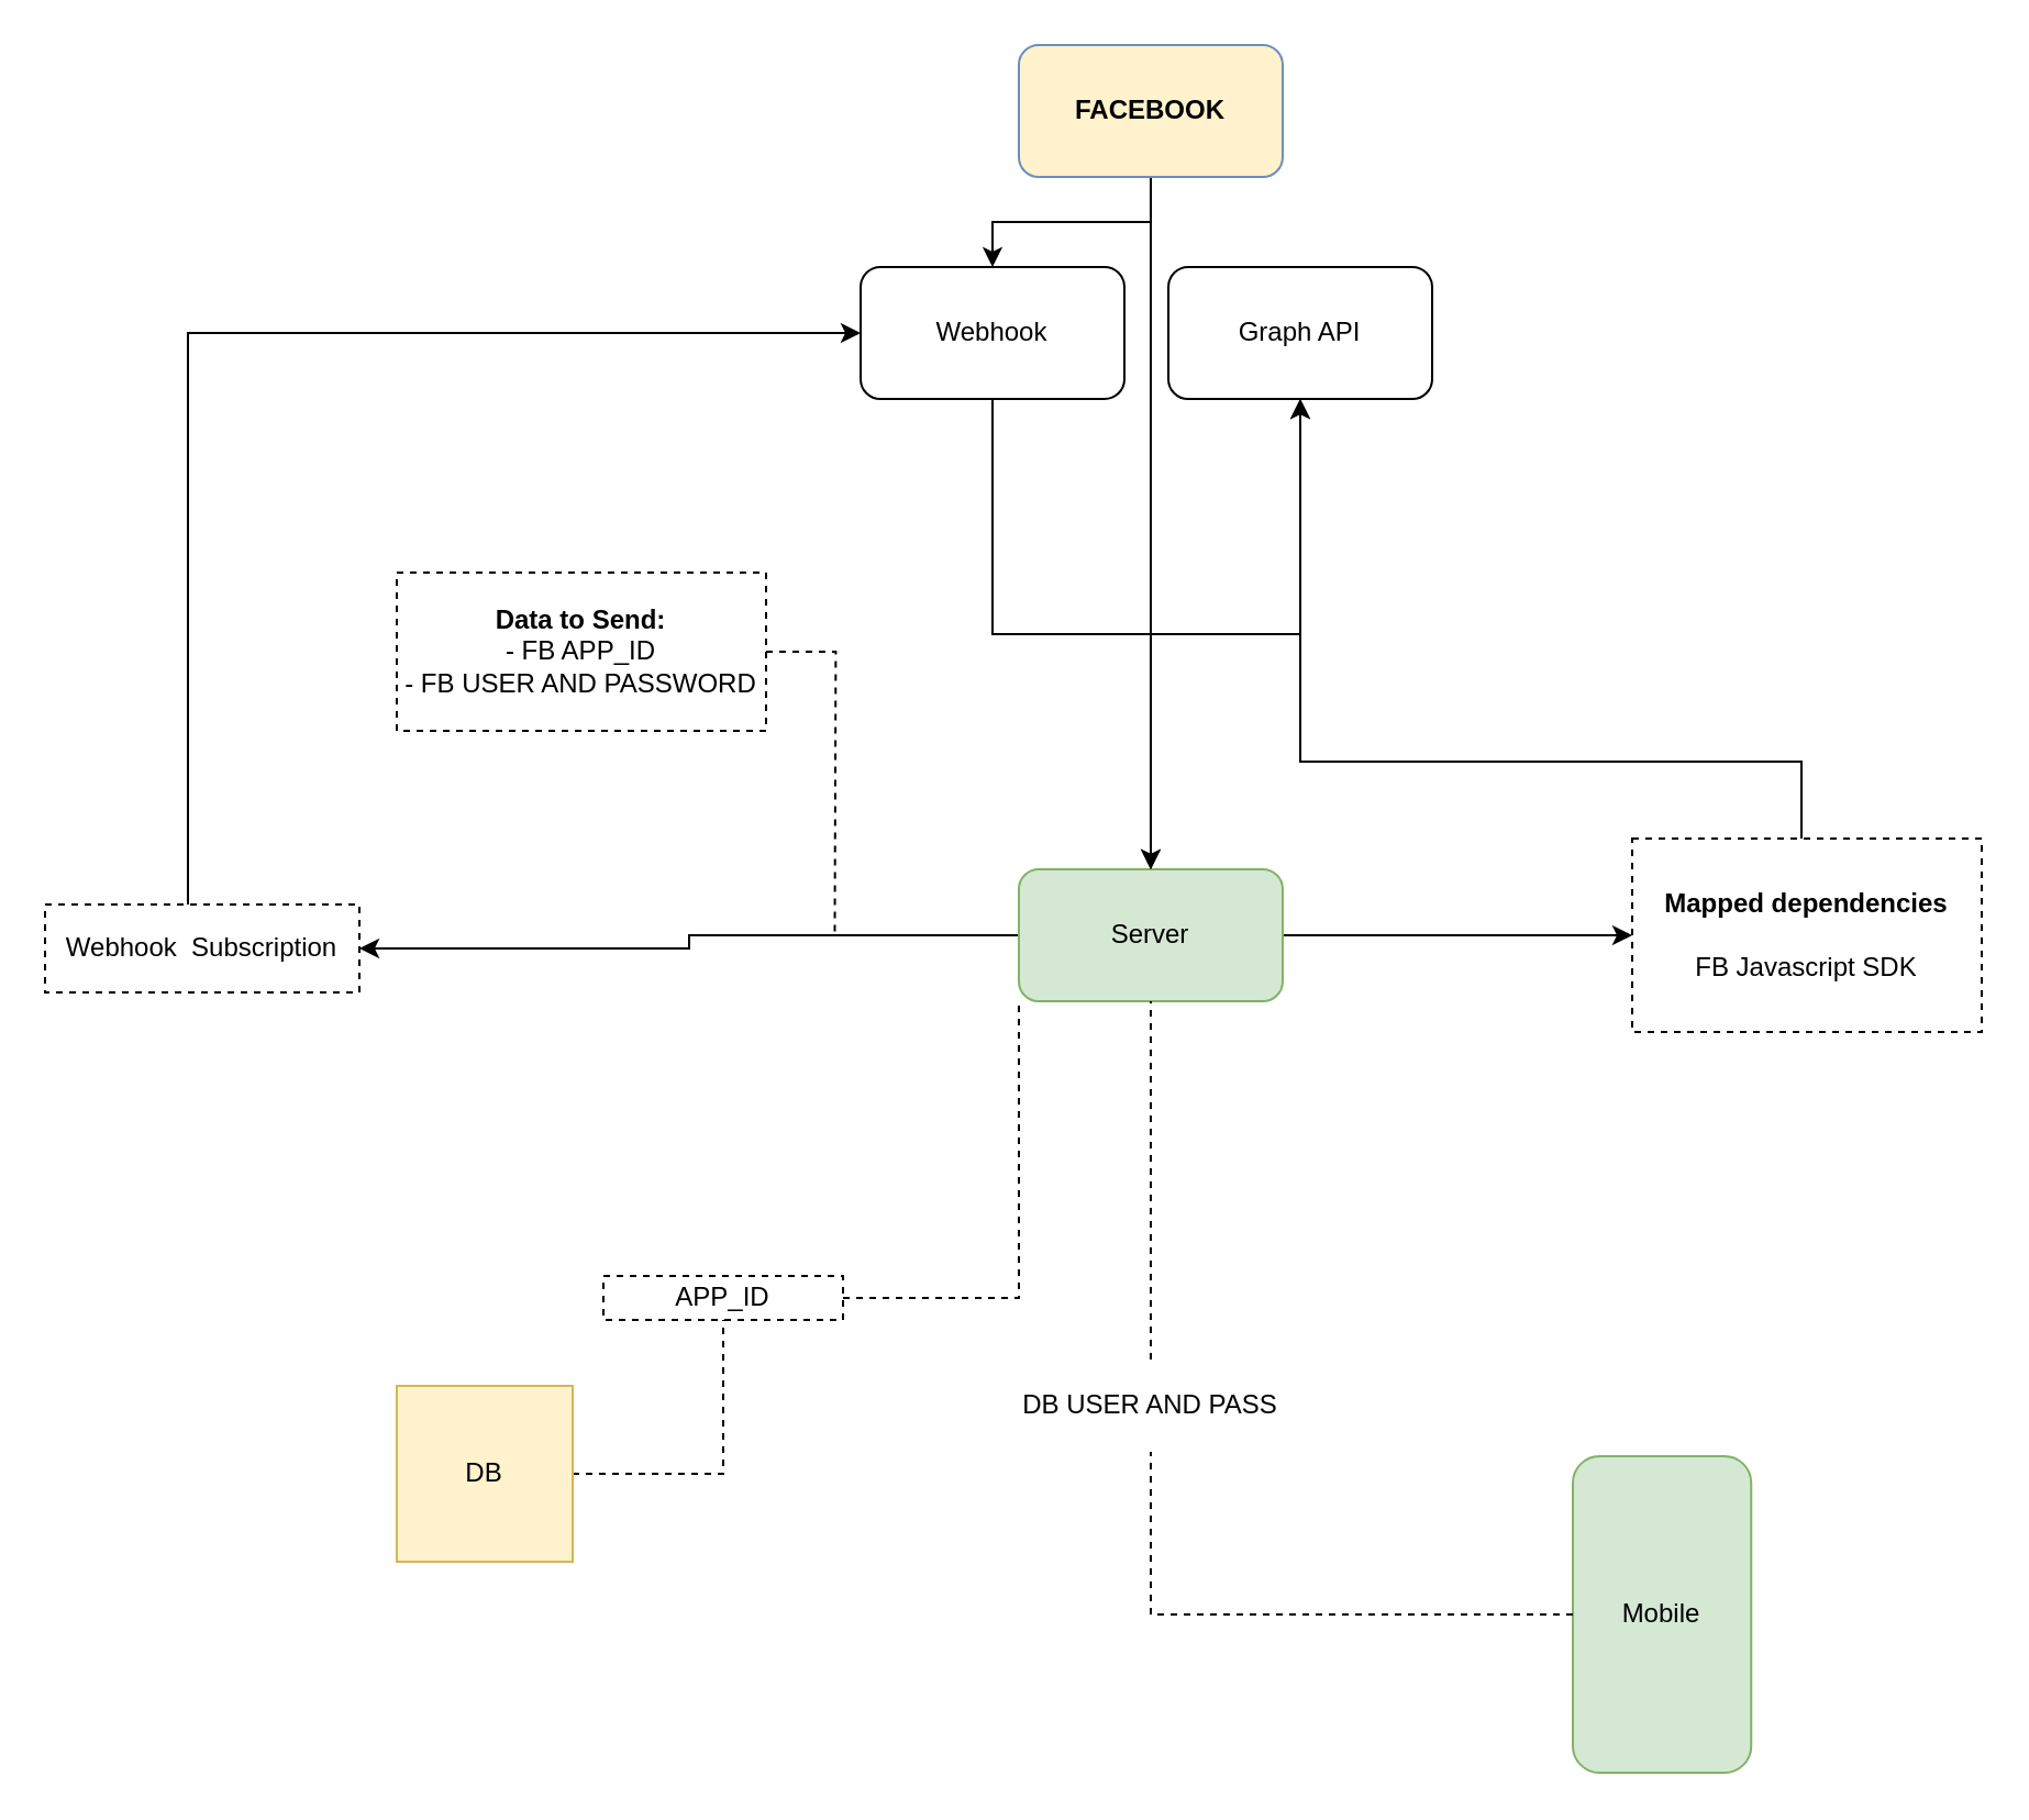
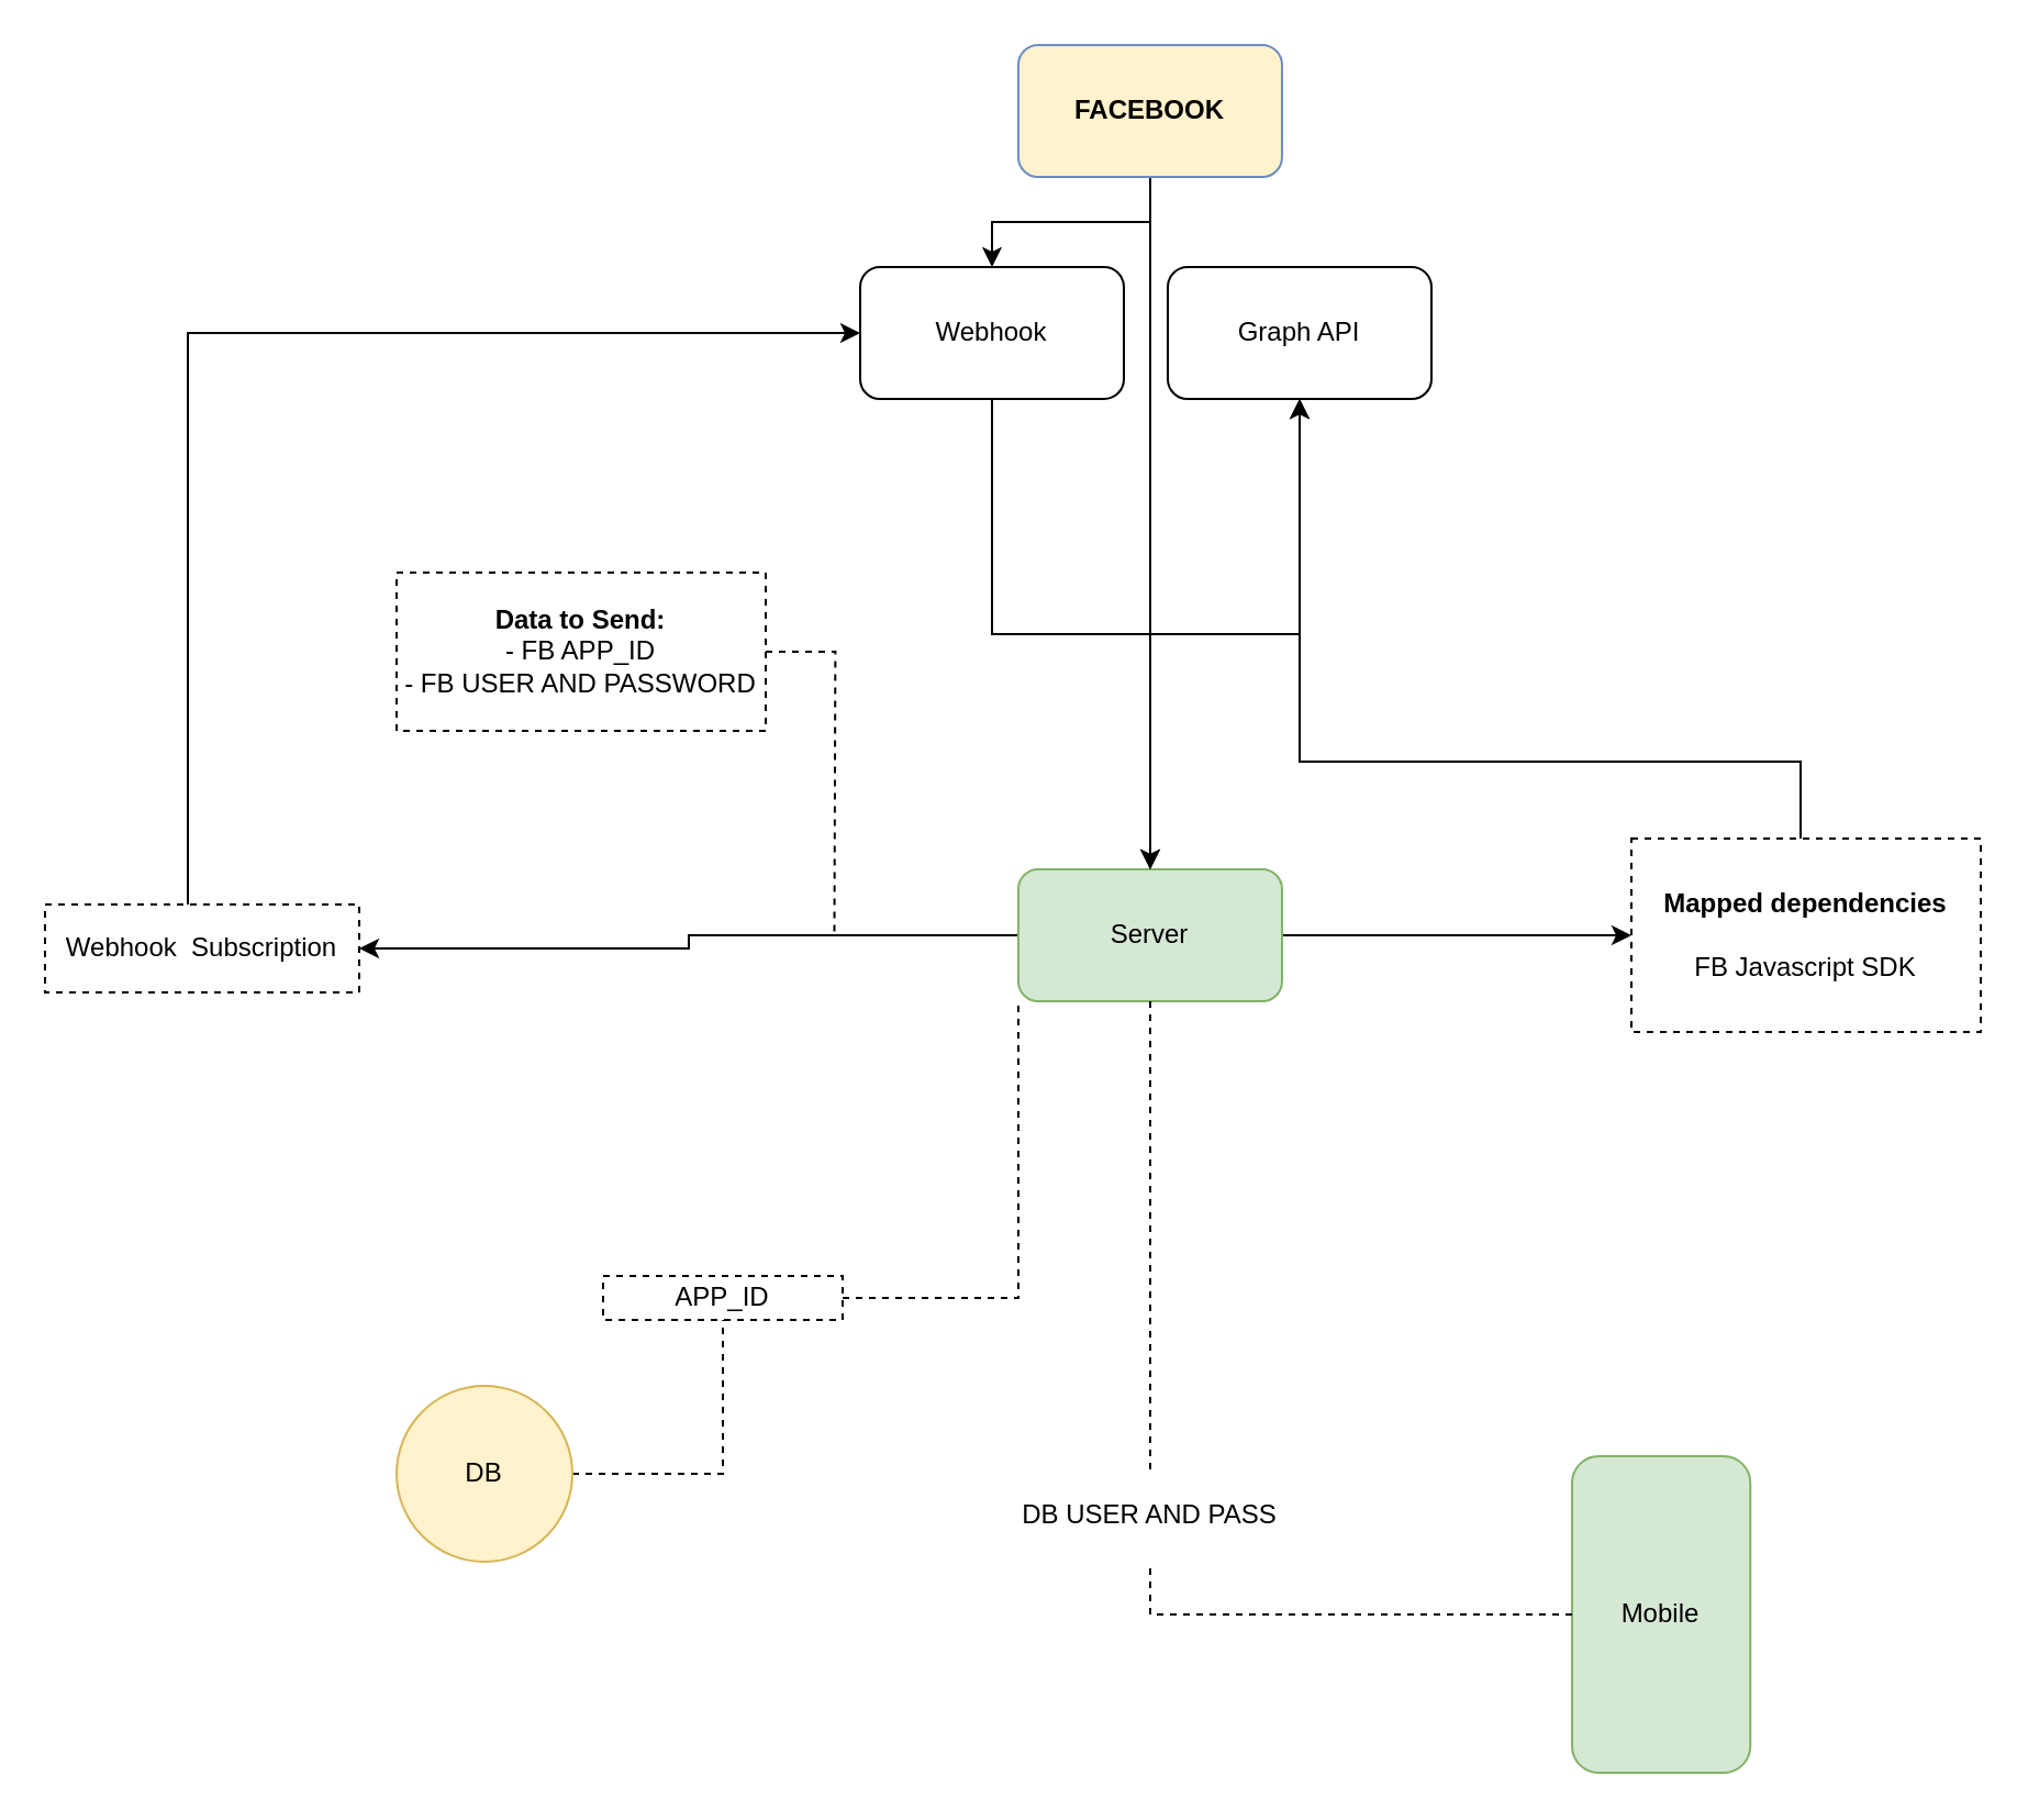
  <mxCell id="0" />
  <mxCell id="1" parent="0" />
  <mxCell id="2" style="edgeStyle=orthogonalEdgeStyle;rounded=0;orthogonalLoop=1;jettySize=auto;html=1;entryX=0.5;entryY=1;entryDx=0;entryDy=0;" edge="1" parent="1" source="5" target="13"><mxGeometry relative="1" as="geometry" /></mxCell>
  <mxCell id="3" style="edgeStyle=orthogonalEdgeStyle;rounded=0;orthogonalLoop=1;jettySize=auto;html=1;entryX=0;entryY=0.5;entryDx=0;entryDy=0;" edge="1" parent="1" source="5" target="17"><mxGeometry relative="1" as="geometry" /></mxCell>
  <mxCell id="4" style="edgeStyle=orthogonalEdgeStyle;rounded=0;orthogonalLoop=1;jettySize=auto;html=1;entryX=1;entryY=0.5;entryDx=0;entryDy=0;" edge="1" parent="1" source="5" target="19"><mxGeometry relative="1" as="geometry" /></mxCell>
  <mxCell id="5" value="Server" style="rounded=1;whiteSpace=wrap;html=1;fillColor=#d5e8d4;strokeColor=#82b366;" vertex="1" parent="1"><mxGeometry x="462.99" y="395" width="120" height="60" as="geometry" /></mxCell>
  <mxCell id="6" style="edgeStyle=orthogonalEdgeStyle;rounded=0;orthogonalLoop=1;jettySize=auto;html=1;entryX=0.5;entryY=1;entryDx=0;entryDy=0;dashed=1;endArrow=none;endFill=0;" edge="1" parent="1" source="24" target="5"><mxGeometry relative="1" as="geometry" /></mxCell>
  <mxCell id="7" value="Mobile" style="rounded=1;whiteSpace=wrap;html=1;fillColor=#d5e8d4;strokeColor=#82b366;" vertex="1" parent="1"><mxGeometry x="715" y="662" width="81.13" height="144" as="geometry" /></mxCell>
  <mxCell id="8" style="edgeStyle=orthogonalEdgeStyle;rounded=0;orthogonalLoop=1;jettySize=auto;html=1;entryX=0.5;entryY=0;entryDx=0;entryDy=0;" edge="1" parent="1" source="10" target="12"><mxGeometry relative="1" as="geometry" /></mxCell>
  <mxCell id="9" style="edgeStyle=orthogonalEdgeStyle;rounded=0;orthogonalLoop=1;jettySize=auto;html=1;" edge="1" parent="1" source="10" target="5"><mxGeometry relative="1" as="geometry" /></mxCell>
  <mxCell id="10" value="FACEBOOK" style="rounded=1;whiteSpace=wrap;html=1;fontStyle=1;fillColor=#fff2cc;strokeColor=#6c8ebf;" vertex="1" parent="1"><mxGeometry x="462.99" y="20" width="120" height="60" as="geometry" /></mxCell>
  <mxCell id="11" style="edgeStyle=orthogonalEdgeStyle;rounded=0;orthogonalLoop=1;jettySize=auto;html=1;" edge="1" parent="1" source="12" target="5"><mxGeometry relative="1" as="geometry" /></mxCell>
  <mxCell id="12" value="Webhook" style="rounded=1;whiteSpace=wrap;html=1;" vertex="1" parent="1"><mxGeometry x="391" y="121" width="120" height="60" as="geometry" /></mxCell>
  <mxCell id="13" value="Graph API" style="rounded=1;whiteSpace=wrap;html=1;" vertex="1" parent="1"><mxGeometry x="531" y="121" width="120" height="60" as="geometry" /></mxCell>
  <mxCell id="14" style="edgeStyle=orthogonalEdgeStyle;rounded=0;orthogonalLoop=1;jettySize=auto;html=1;entryX=0.5;entryY=1;entryDx=0;entryDy=0;dashed=1;endArrow=none;endFill=0;" edge="1" parent="1" source="15" target="23"><mxGeometry relative="1" as="geometry" /></mxCell>
- <mxCell id="15" value="DB" style="whiteSpace=wrap;html=1;aspect=fixed;fillColor=#fff2cc;strokeColor=#d6b656;" vertex="1" parent="1"><mxGeometry x="180" y="630" width="80" height="80" as="geometry" /></mxCell>
+ <mxCell id="15" value="DB" style="ellipse;whiteSpace=wrap;html=1;aspect=fixed;fillColor=#fff2cc;strokeColor=#d6b656;" vertex="1" parent="1"><mxGeometry x="180" y="630" width="80" height="80" as="geometry" /></mxCell>
  <mxCell id="16" style="edgeStyle=orthogonalEdgeStyle;rounded=0;orthogonalLoop=1;jettySize=auto;html=1;entryX=0.5;entryY=1;entryDx=0;entryDy=0;" edge="1" parent="1" source="17" target="13"><mxGeometry relative="1" as="geometry"><Array as="points"><mxPoint x="819" y="346" /><mxPoint x="591" y="346" /></Array></mxGeometry></mxCell>
  <mxCell id="17" value="&lt;b&gt;Mapped dependencies&lt;br&gt;&lt;/b&gt;&lt;br&gt;FB Javascript SDK" style="text;html=1;fillColor=none;align=center;verticalAlign=middle;whiteSpace=wrap;rounded=0;strokeColor=#000000;dashed=1;" vertex="1" parent="1"><mxGeometry x="742" y="381" width="159" height="88" as="geometry" /></mxCell>
  <mxCell id="18" style="edgeStyle=orthogonalEdgeStyle;rounded=0;orthogonalLoop=1;jettySize=auto;html=1;entryX=0;entryY=0.5;entryDx=0;entryDy=0;" edge="1" parent="1" source="19" target="12"><mxGeometry relative="1" as="geometry"><Array as="points"><mxPoint x="85" y="151" /></Array></mxGeometry></mxCell>
  <mxCell id="19" value="Webhook&amp;nbsp; Subscription" style="text;html=1;fillColor=none;align=center;verticalAlign=middle;whiteSpace=wrap;rounded=0;dashed=1;strokeColor=#000000;" vertex="1" parent="1"><mxGeometry x="20" y="411" width="143" height="40" as="geometry" /></mxCell>
  <mxCell id="20" style="edgeStyle=orthogonalEdgeStyle;rounded=0;orthogonalLoop=1;jettySize=auto;html=1;dashed=1;endArrow=none;endFill=0;" edge="1" parent="1" source="21"><mxGeometry relative="1" as="geometry"><mxPoint x="379.235" y="425.353" as="targetPoint" /></mxGeometry></mxCell>
  <mxCell id="21" value="&lt;b&gt;Data to Send:&lt;/b&gt;&lt;br&gt;- FB APP_ID&lt;br&gt;- FB USER AND PASSWORD" style="text;html=1;fillColor=none;align=center;verticalAlign=middle;whiteSpace=wrap;rounded=0;dashed=1;strokeColor=#000000;" vertex="1" parent="1"><mxGeometry x="180" y="260" width="168" height="72" as="geometry" /></mxCell>
  <mxCell id="22" style="edgeStyle=orthogonalEdgeStyle;rounded=0;orthogonalLoop=1;jettySize=auto;html=1;entryX=0;entryY=1;entryDx=0;entryDy=0;dashed=1;endArrow=none;endFill=0;" edge="1" parent="1" source="23" target="5"><mxGeometry relative="1" as="geometry" /></mxCell>
  <mxCell id="23" value="APP_ID" style="text;html=1;fillColor=none;align=center;verticalAlign=middle;whiteSpace=wrap;rounded=0;dashed=1;strokeColor=#000000;" vertex="1" parent="1"><mxGeometry x="274" y="580" width="109" height="20" as="geometry" /></mxCell>
- <mxCell id="24" value="DB USER AND PASS" style="text;html=1;strokeColor=none;fillColor=none;align=center;verticalAlign=middle;whiteSpace=wrap;rounded=0;dashed=1;" vertex="1" parent="1"><mxGeometry x="428.99" y="618" width="188" height="42" as="geometry" /></mxCell>
+ <mxCell id="24" value="DB USER AND PASS" style="text;html=1;strokeColor=none;fillColor=none;align=center;verticalAlign=middle;whiteSpace=wrap;rounded=0;dashed=1;" vertex="1" parent="1"><mxGeometry x="428.99" y="668" width="188" height="42" as="geometry" /></mxCell>
  <mxCell id="25" style="edgeStyle=orthogonalEdgeStyle;rounded=0;orthogonalLoop=1;jettySize=auto;html=1;entryX=0.5;entryY=1;entryDx=0;entryDy=0;dashed=1;endArrow=none;endFill=0;" edge="1" parent="1" source="7" target="24"><mxGeometry relative="1" as="geometry"><mxPoint x="523" y="613" as="sourcePoint" /><mxPoint x="522.99" y="455" as="targetPoint" /></mxGeometry></mxCell>
